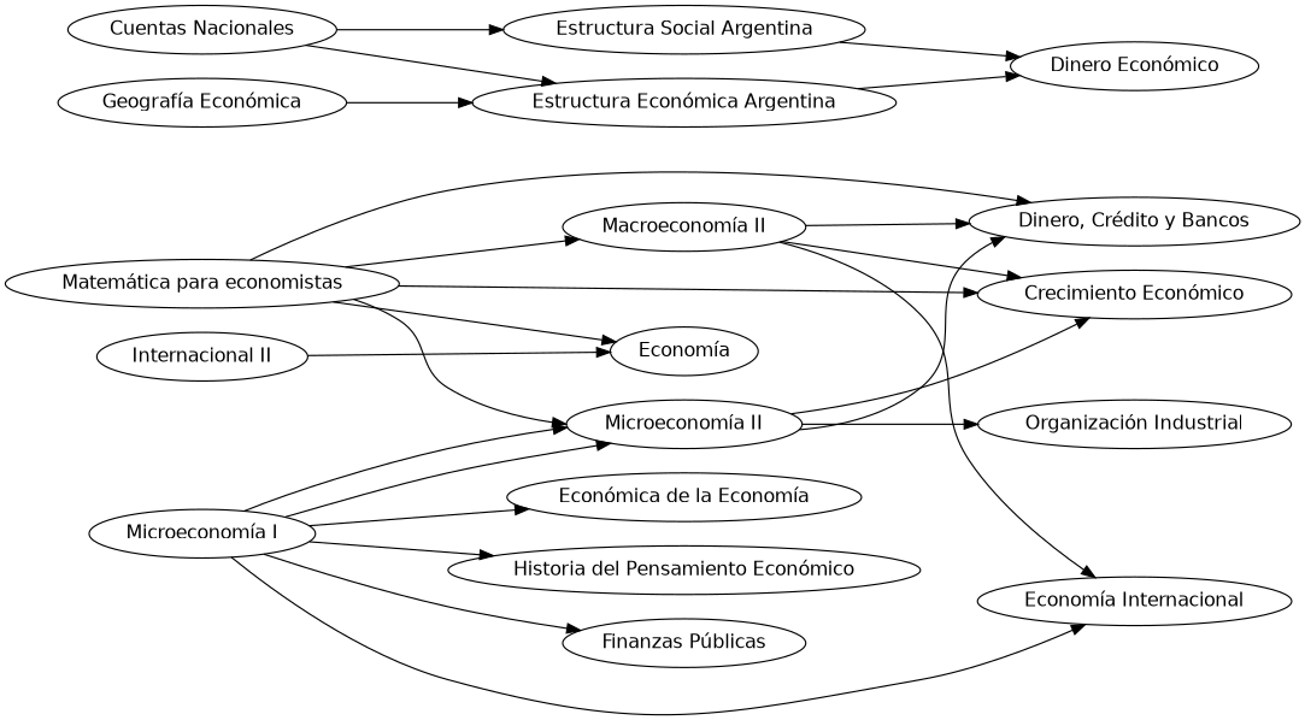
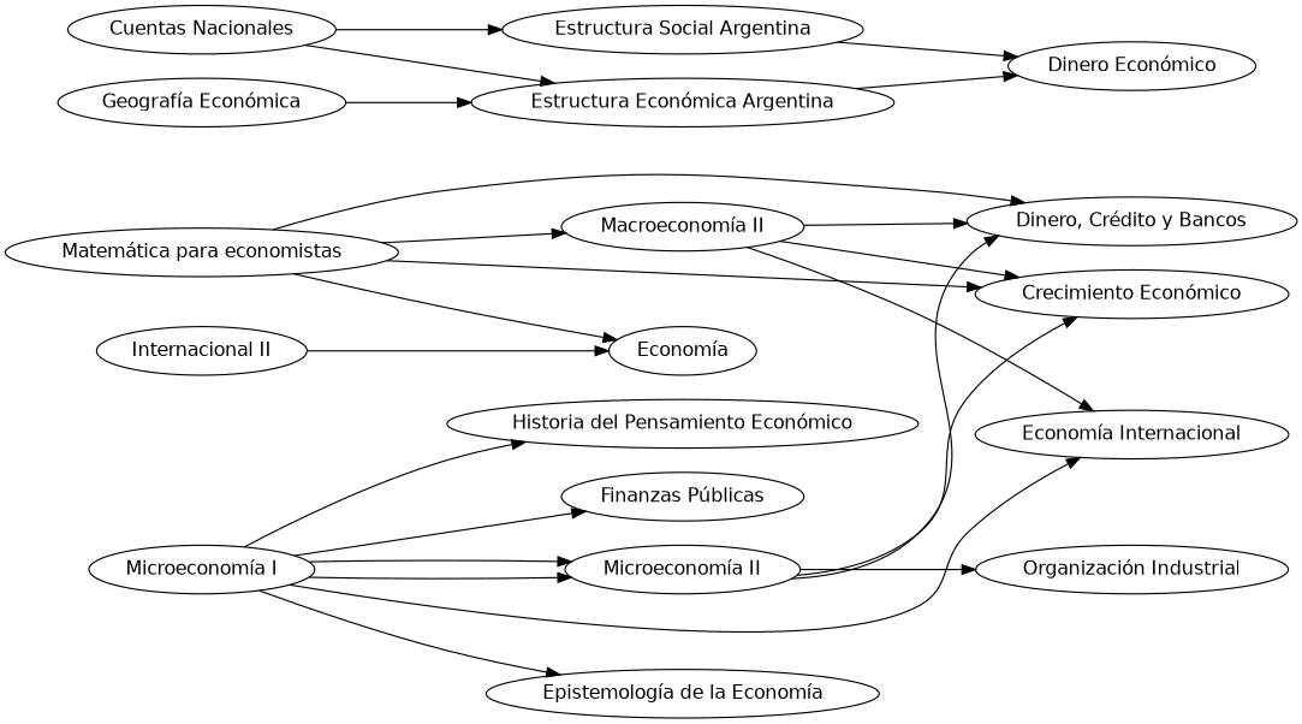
  digraph {
    fontname="DejaVu Sans"
    rankdir=LR
    node [fontname="DejaVu Sans"]
    edge [fontname="DejaVu Sans"]
    n1 [label="Macroeconomía II"]
    n2 [label="Dinero, Crédito y Bancos"]
    n3 [label="Crecimiento Económico"]
    n4 [label="Economía Internacional"]
    n5 [label="Internacional II"]
    n6 [label="Economía"]
    n7 [label="Microeconomía II"]
    n8 [label="Organización Industrial"]
    n9 [label="Matemática para economistas"]
-   n10 [label="Económica de la Economía"]
+   n10 [label="Epistemología de la Economía"]
    n11 [label="Microeconomía I"]
    n12 [label="Historia del Pensamiento Económico"]
    n13 [label="Finanzas Públicas"]
    n14 [label="Estructura Social Argentina"]
    n15 [label="Dinero Económico"]
    n16 [label="Estructura Económica Argentina"]
    n17 [label="Cuentas Nacionales"]
    n18 [label="Geografía Económica"]
    n1 -> n2
    n1 -> n3
    n1 -> n4
    n5 -> n6
    n7 -> n2
    n7 -> n3
    n7 -> n8
    n9 -> n1
    n9 -> n2
    n9 -> n3
    n9 -> n6
-   n9 -> n7
    n11 -> n4
    n11 -> n7
    n11 -> n7
    n11 -> n10
    n11 -> n12
    n11 -> n13
    n14 -> n15
    n16 -> n15
    n17 -> n14
    n17 -> n16
    n18 -> n16
  }
